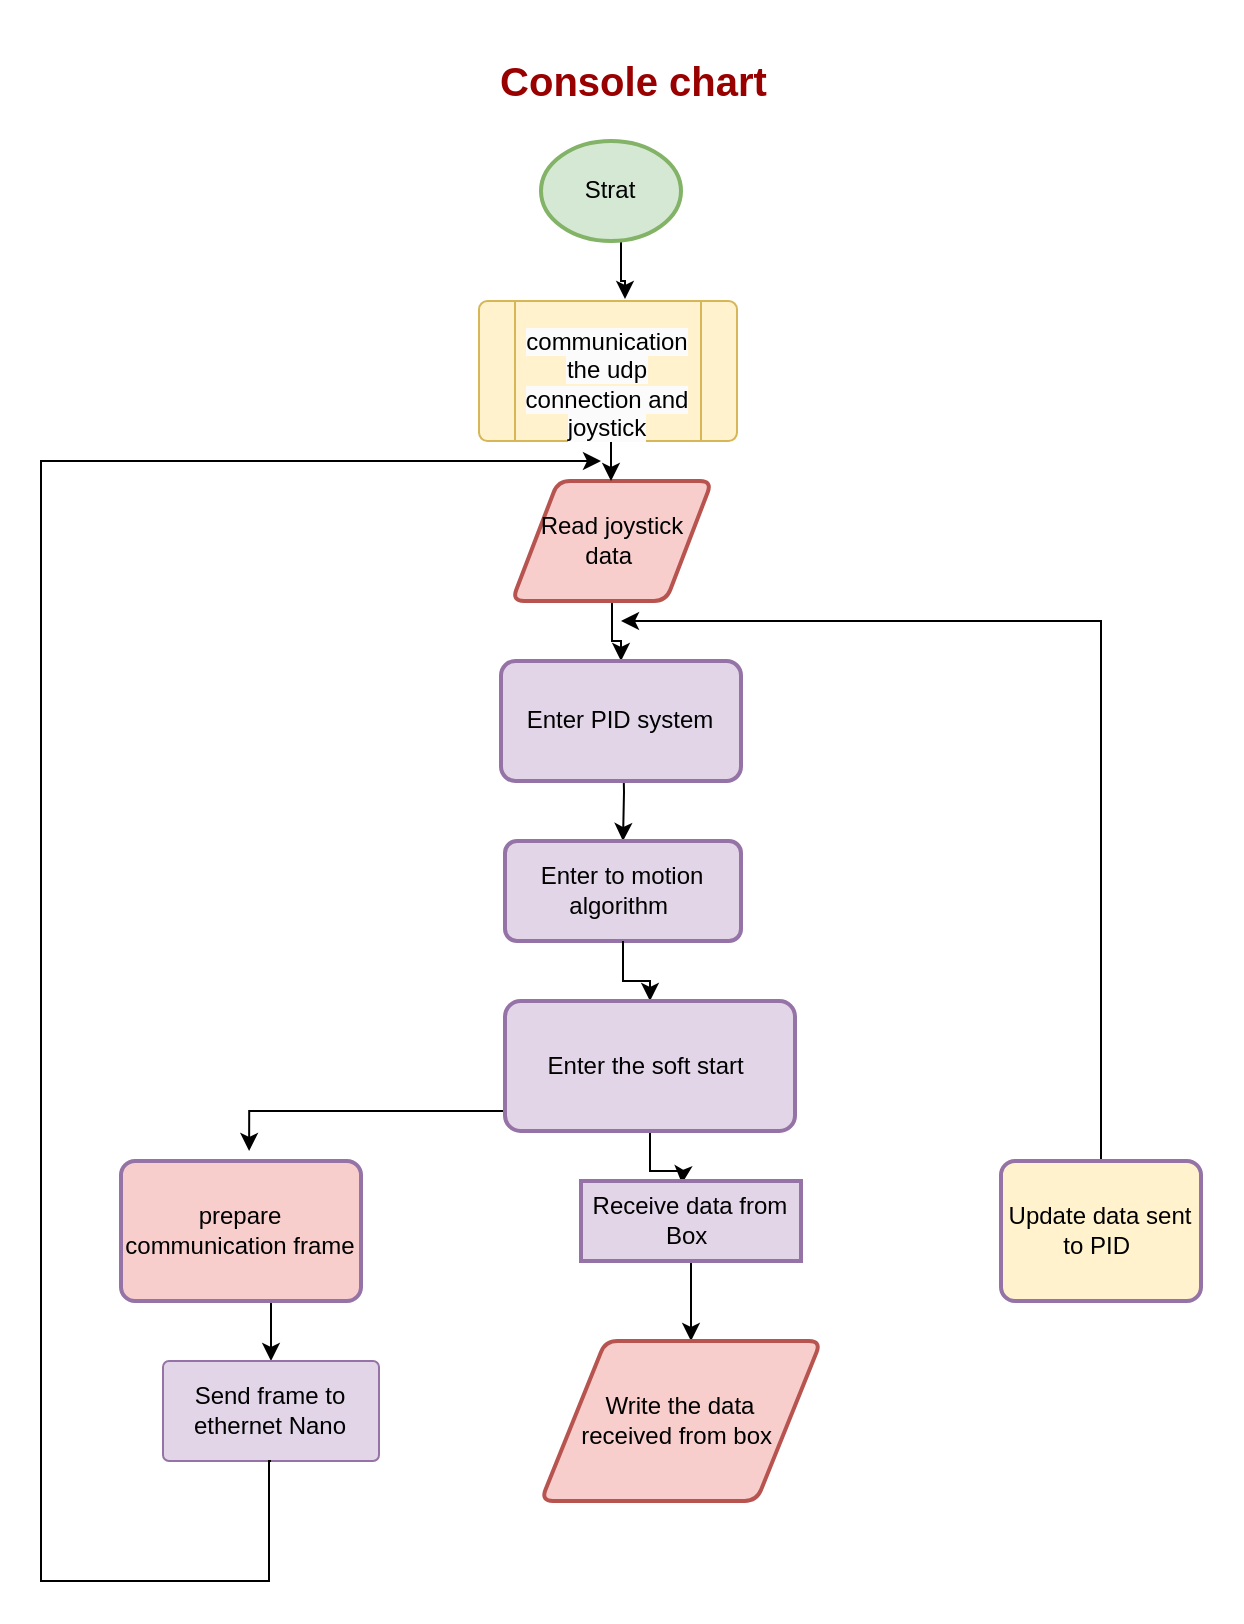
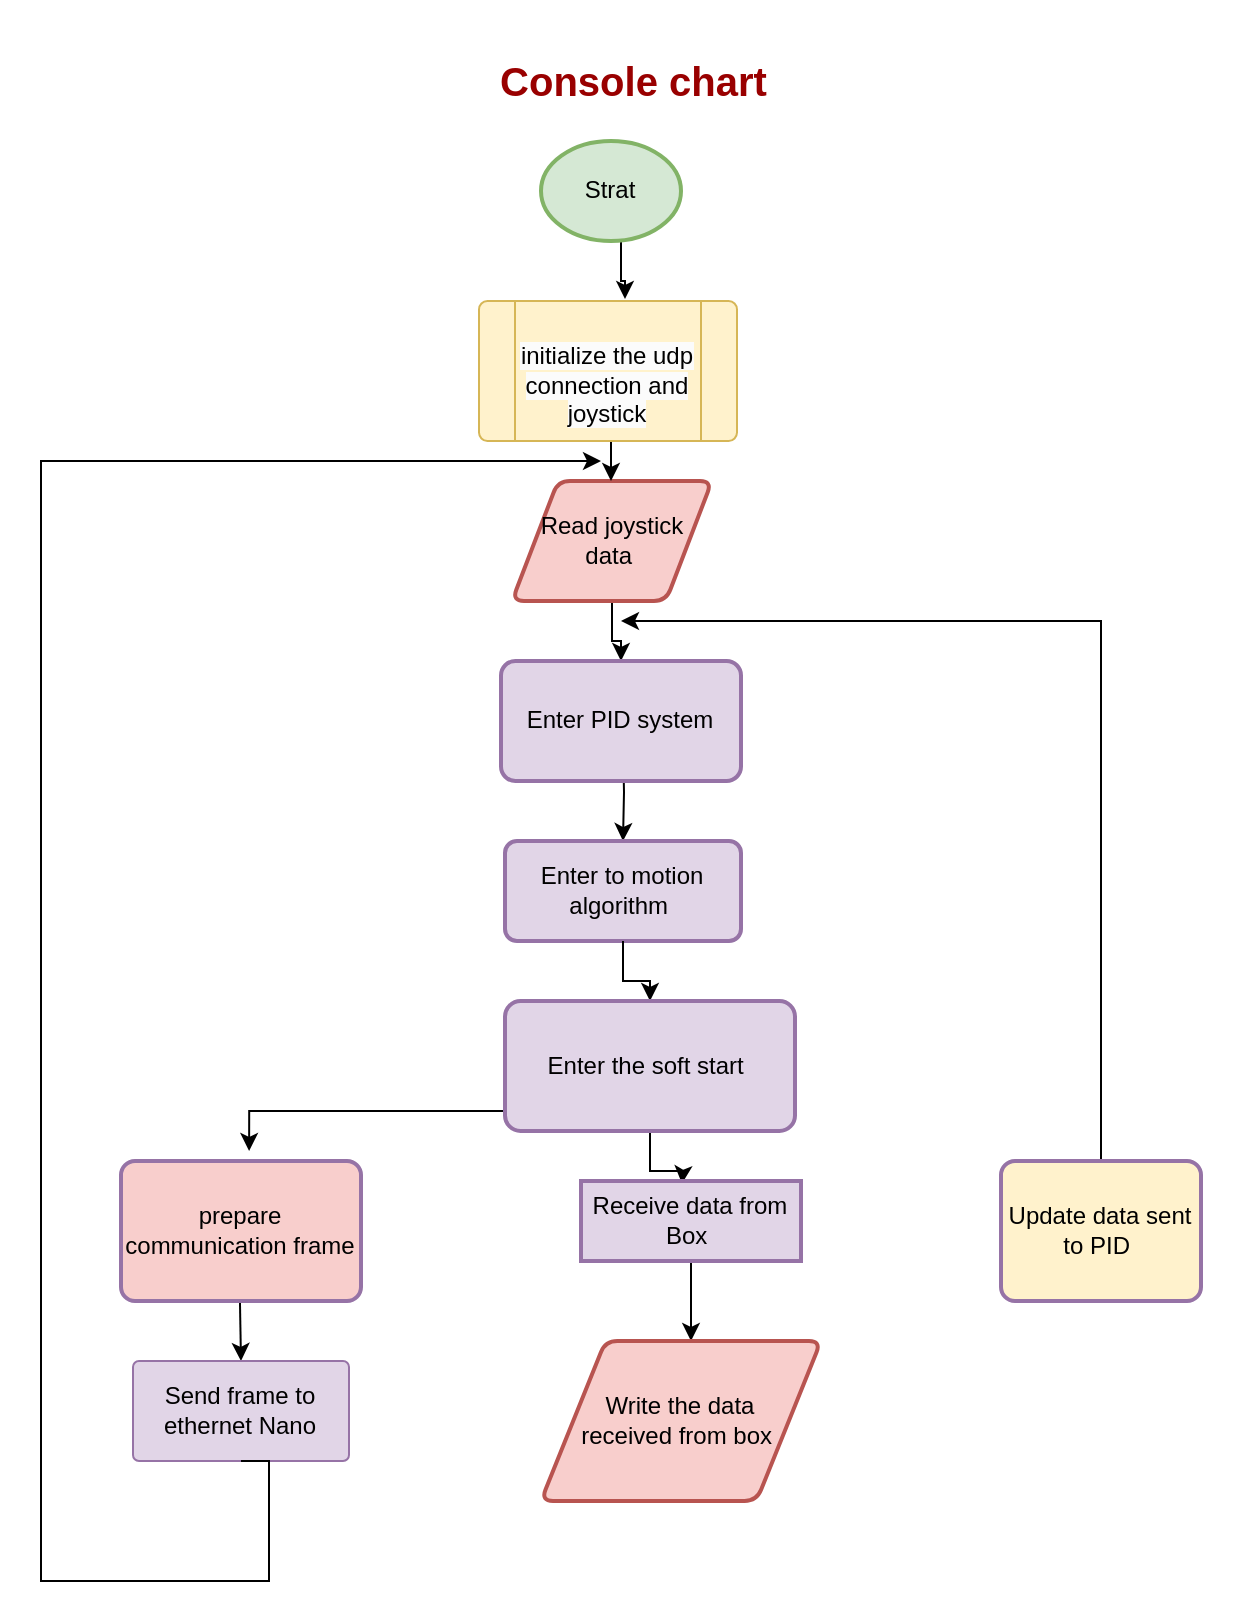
  <mxCell id="0" />
  <mxCell id="1" parent="0" />
  <mxCell id="2" style="edgeStyle=orthogonalEdgeStyle;rounded=0;orthogonalLoop=1;jettySize=auto;html=1;exitX=0.5;exitY=1;exitDx=0;exitDy=0;exitPerimeter=0;" edge="1" parent="1" source="4"><mxGeometry relative="1" as="geometry"><mxPoint x="310" y="110" as="targetPoint" /></mxGeometry></mxCell>
  <mxCell id="3" style="edgeStyle=orthogonalEdgeStyle;rounded=0;orthogonalLoop=1;jettySize=auto;html=1;exitX=0.5;exitY=1;exitDx=0;exitDy=0;exitPerimeter=0;entryX=0.5;entryY=0;entryDx=0;entryDy=0;" edge="1" parent="1" source="4"><mxGeometry relative="1" as="geometry"><mxPoint x="312" y="149" as="targetPoint" /><Array as="points"><mxPoint x="310" y="120" /><mxPoint x="310" y="140" /><mxPoint x="312" y="140" /></Array></mxGeometry></mxCell>
  <mxCell id="4" value="Strat" style="strokeWidth=2;html=1;shape=mxgraph.flowchart.start_2;whiteSpace=wrap;fillColor=#d5e8d4;strokeColor=#82b366;" vertex="1" parent="1"><mxGeometry x="270" y="70" width="70" height="50" as="geometry" /></mxCell>
  <mxCell id="5" style="edgeStyle=orthogonalEdgeStyle;rounded=0;orthogonalLoop=1;jettySize=auto;html=1;exitX=0.5;exitY=1;exitDx=0;exitDy=0;" edge="1" parent="1" source="7"><mxGeometry relative="1" as="geometry"><mxPoint x="312" y="430" as="targetPoint" /><Array as="points"><mxPoint x="312" y="450" /><mxPoint x="312" y="450" /></Array></mxGeometry></mxCell>
  <mxCell id="6" value="" style="edgeStyle=orthogonalEdgeStyle;rounded=0;orthogonalLoop=1;jettySize=auto;html=1;" edge="1" parent="1" target="7"><mxGeometry relative="1" as="geometry"><mxPoint x="312" y="360" as="targetPoint" /><mxPoint x="311" y="370" as="sourcePoint" /><Array as="points" /></mxGeometry></mxCell>
  <mxCell id="7" value="Enter to motion algorithm&amp;nbsp;" style="whiteSpace=wrap;html=1;strokeWidth=2;rounded=1;arcSize=12;fillColor=#e1d5e7;strokeColor=#9673a6;" vertex="1" parent="1"><mxGeometry x="252" y="420" width="118" height="50" as="geometry" /></mxCell>
  <mxCell id="8" value="" style="edgeStyle=orthogonalEdgeStyle;rounded=0;orthogonalLoop=1;jettySize=auto;html=1;" edge="1" parent="1" source="9" target="22"><mxGeometry relative="1" as="geometry" /></mxCell>
  <mxCell id="9" value="Read joystick data&amp;nbsp;" style="shape=parallelogram;html=1;strokeWidth=2;perimeter=parallelogramPerimeter;whiteSpace=wrap;rounded=1;arcSize=12;size=0.23;fillColor=#f8cecc;strokeColor=#b85450;" vertex="1" parent="1"><mxGeometry x="255.5" y="240" width="100" height="60" as="geometry" /></mxCell>
  <mxCell id="10" value="" style="edgeStyle=orthogonalEdgeStyle;rounded=0;orthogonalLoop=1;jettySize=auto;html=1;exitX=0.5;exitY=1;exitDx=0;exitDy=0;" edge="1" parent="1" source="7" target="13"><mxGeometry relative="1" as="geometry"><mxPoint x="312" y="490" as="targetPoint" /><mxPoint x="311" y="450" as="sourcePoint" /></mxGeometry></mxCell>
  <mxCell id="11" style="edgeStyle=orthogonalEdgeStyle;rounded=0;orthogonalLoop=1;jettySize=auto;html=1;exitX=0.5;exitY=1;exitDx=0;exitDy=0;" edge="1" parent="1" source="13"><mxGeometry relative="1" as="geometry"><mxPoint x="124.059" y="575" as="targetPoint" /><Array as="points"><mxPoint x="311" y="555" /><mxPoint x="124" y="555" /></Array></mxGeometry></mxCell>
  <mxCell id="12" style="edgeStyle=orthogonalEdgeStyle;rounded=0;orthogonalLoop=1;jettySize=auto;html=1;entryX=0.605;entryY=0.013;entryDx=0;entryDy=0;entryPerimeter=0;" edge="1" parent="1" source="13"><mxGeometry relative="1" as="geometry"><mxPoint x="340.5" y="591.3" as="targetPoint" /></mxGeometry></mxCell>
  <mxCell id="13" value="Enter the soft start&amp;nbsp;" style="whiteSpace=wrap;html=1;strokeWidth=2;rounded=1;arcSize=12;fillColor=#e1d5e7;strokeColor=#9673a6;" vertex="1" parent="1"><mxGeometry x="252" y="500" width="145" height="65" as="geometry" /></mxCell>
  <mxCell id="14" value="" style="edgeStyle=orthogonalEdgeStyle;rounded=0;orthogonalLoop=1;jettySize=auto;html=1;entryX=0.5;entryY=0;entryDx=0;entryDy=0;" edge="1" parent="1" target="15"><mxGeometry relative="1" as="geometry"><mxPoint x="119.469" y="650" as="sourcePoint" /><mxPoint x="119.41" y="665" as="targetPoint" /><Array as="points" /></mxGeometry></mxCell>
- <mxCell id="15" value="Send frame to ethernet Nano" style="whiteSpace=wrap;html=1;rounded=1;arcSize=6;fillColor=#e1d5e7;strokeColor=#9673a6;" vertex="1" parent="1"><mxGeometry x="81" y="680" width="108" height="50" as="geometry" /></mxCell>
+ <mxCell id="15" value="Send frame to ethernet Nano" style="whiteSpace=wrap;html=1;rounded=1;arcSize=6;fillColor=#e1d5e7;strokeColor=#9673a6;" vertex="1" parent="1"><mxGeometry x="66" y="680" width="108" height="50" as="geometry" /></mxCell>
  <mxCell id="16" style="edgeStyle=orthogonalEdgeStyle;rounded=0;orthogonalLoop=1;jettySize=auto;html=1;exitX=0.5;exitY=1;exitDx=0;exitDy=0;" edge="1" parent="1" source="17"><mxGeometry relative="1" as="geometry"><mxPoint x="345" y="670" as="targetPoint" /><Array as="points"><mxPoint x="345" y="670" /><mxPoint x="345" y="670" /></Array></mxGeometry></mxCell>
  <mxCell id="17" value="Receive data from Box&amp;nbsp;" style="whiteSpace=wrap;html=1;strokeWidth=2;fillColor=#e1d5e7;strokeColor=#9673a6;" vertex="1" parent="1"><mxGeometry x="290" y="590" width="110" height="40" as="geometry" /></mxCell>
  <mxCell id="18" value="Write the data &lt;br&gt;received from box&amp;nbsp;" style="shape=parallelogram;html=1;strokeWidth=2;perimeter=parallelogramPerimeter;whiteSpace=wrap;rounded=1;arcSize=12;size=0.23;fillColor=#f8cecc;strokeColor=#b85450;" vertex="1" parent="1"><mxGeometry x="270" y="670" width="140" height="80" as="geometry" /></mxCell>
  <mxCell id="19" value="" style="edgeStyle=orthogonalEdgeStyle;rounded=0;orthogonalLoop=1;jettySize=auto;html=1;exitX=0.5;exitY=1;exitDx=0;exitDy=0;" edge="1" parent="1" source="15"><mxGeometry relative="1" as="geometry"><mxPoint x="300" y="230" as="targetPoint" /><mxPoint x="134" y="710" as="sourcePoint" /><Array as="points"><mxPoint x="134" y="730" /><mxPoint x="134" y="790" /><mxPoint x="20" y="790" /><mxPoint x="20" y="230" /></Array></mxGeometry></mxCell>
  <mxCell id="20" style="edgeStyle=orthogonalEdgeStyle;rounded=0;orthogonalLoop=1;jettySize=auto;html=1;exitX=0.5;exitY=1;exitDx=0;exitDy=0;" edge="1" parent="1" source="21"><mxGeometry relative="1" as="geometry"><mxPoint x="305" y="240" as="targetPoint" /></mxGeometry></mxCell>
- <mxCell id="21" value="&lt;br&gt;&lt;span style=&quot;color: rgb(0, 0, 0); font-family: Helvetica; font-size: 12px; font-style: normal; font-variant-ligatures: normal; font-variant-caps: normal; font-weight: 400; letter-spacing: normal; orphans: 2; text-align: center; text-indent: 0px; text-transform: none; widows: 2; word-spacing: 0px; -webkit-text-stroke-width: 0px; background-color: rgb(251, 251, 251); text-decoration-thickness: initial; text-decoration-style: initial; text-decoration-color: initial; float: none; display: inline !important;&quot;&gt;communication the udp connection and joystick&lt;/span&gt;" style="verticalLabelPosition=middle;verticalAlign=middle;html=1;shape=process;whiteSpace=wrap;rounded=1;size=0.14;arcSize=6;labelPosition=center;align=center;fillColor=#fff2cc;strokeColor=#d6b656;" vertex="1" parent="1"><mxGeometry x="239" y="150" width="129" height="70" as="geometry" /></mxCell>
+ <mxCell id="21" value="&lt;br&gt;&lt;span style=&quot;color: rgb(0, 0, 0); font-family: Helvetica; font-size: 12px; font-style: normal; font-variant-ligatures: normal; font-variant-caps: normal; font-weight: 400; letter-spacing: normal; orphans: 2; text-align: center; text-indent: 0px; text-transform: none; widows: 2; word-spacing: 0px; -webkit-text-stroke-width: 0px; background-color: rgb(251, 251, 251); text-decoration-thickness: initial; text-decoration-style: initial; text-decoration-color: initial; float: none; display: inline !important;&quot;&gt;initialize the udp connection and joystick&lt;/span&gt;" style="verticalLabelPosition=middle;verticalAlign=middle;html=1;shape=process;whiteSpace=wrap;rounded=1;size=0.14;arcSize=6;labelPosition=center;align=center;fillColor=#fff2cc;strokeColor=#d6b656;" vertex="1" parent="1"><mxGeometry x="239" y="150" width="129" height="70" as="geometry" /></mxCell>
  <mxCell id="22" value="Enter PID system" style="whiteSpace=wrap;html=1;strokeWidth=2;rounded=1;arcSize=12;fillColor=#e1d5e7;strokeColor=#9673a6;" vertex="1" parent="1"><mxGeometry x="250" y="330" width="120" height="60" as="geometry" /></mxCell>
  <mxCell id="23" value="prepare communication frame" style="rounded=1;whiteSpace=wrap;html=1;absoluteArcSize=1;arcSize=14;strokeWidth=2;fillColor=#f8cecc;strokeColor=#9673a6;" vertex="1" parent="1"><mxGeometry x="60" y="580" width="120" height="70" as="geometry" /></mxCell>
  <mxCell id="24" style="edgeStyle=orthogonalEdgeStyle;rounded=0;orthogonalLoop=1;jettySize=auto;html=1;exitX=0.5;exitY=0;exitDx=0;exitDy=0;" edge="1" parent="1" source="25"><mxGeometry relative="1" as="geometry"><mxPoint x="310" y="310" as="targetPoint" /><Array as="points"><mxPoint x="550" y="520" /><mxPoint x="550" y="310" /></Array></mxGeometry></mxCell>
  <mxCell id="25" value="Update data sent to PID&amp;nbsp;" style="rounded=1;whiteSpace=wrap;html=1;absoluteArcSize=1;arcSize=14;strokeWidth=2;fillColor=#fff2cc;strokeColor=#9673a6;" vertex="1" parent="1"><mxGeometry x="500" y="580" width="100" height="70" as="geometry" /></mxCell>
  <mxCell id="26" value="&lt;font color=&quot;#990000&quot; style=&quot;font-size: 20px;&quot;&gt;&lt;b&gt;Console chart&amp;nbsp;&lt;/b&gt;&lt;/font&gt;" style="text;html=1;align=center;verticalAlign=middle;resizable=0;points=[];autosize=1;strokeColor=none;fillColor=none;" vertex="1" parent="1"><mxGeometry x="239" y="20" width="160" height="40" as="geometry" /></mxCell>
